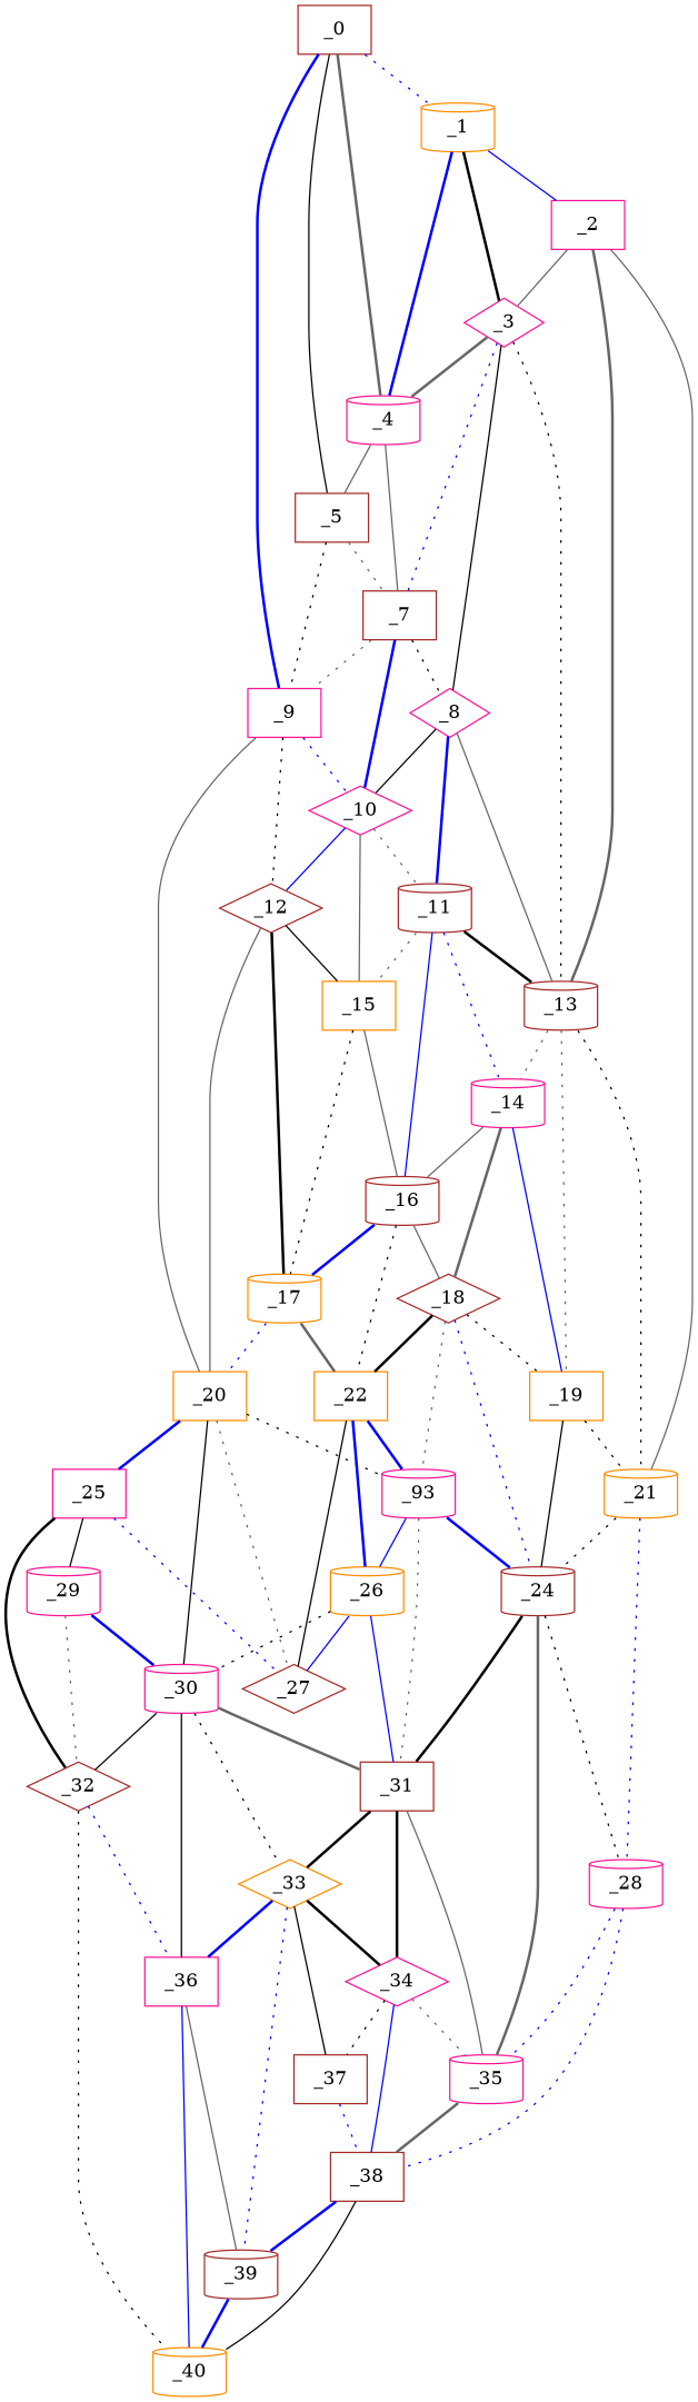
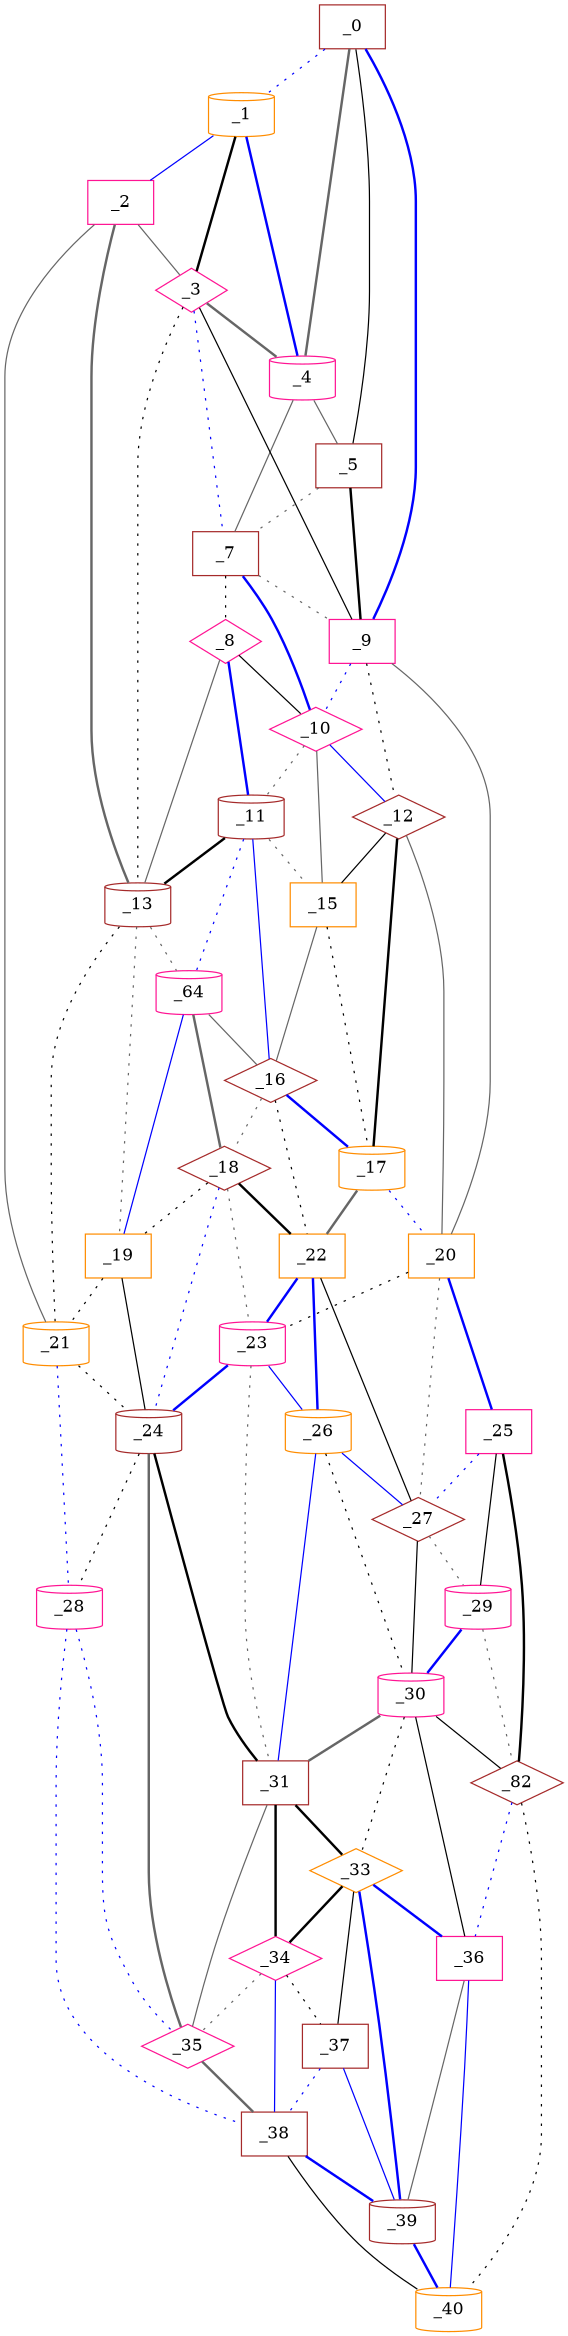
  graph {
    node [color=brown shape=cylinder x=49 y=29]
    edge [color=black style=dotted valence=2]
    _0 [shape=box x=4 y=39]
    _1 [color=darkorange x=6 y=51]
    _4 [color=deeppink x=20 y=48]
    _5 [shape=box x=23 y=38]
    _9 [color=deeppink shape=box x=43 y=27]
    _2 [color=deeppink shape=box x=14 y=92]
    _3 [color=deeppink shape=diamond x=15 y=73]
    _7 [shape=box x=30 y=50]
    _10 [color=deeppink shape=diamond]
    _12 [shape=diamond x=56 y=28]
    _20 [color=darkorange shape=box x=75]
    _13 [x=56 y=86]
    _21 [color=darkorange x=79 y=101]
    _8 [color=deeppink shape=diamond x=41 y=56]
    _11 [y=57]
    _15 [color=darkorange shape=box x=62 y=30]
    _17 [color=darkorange x=67]
    _25 [color=deeppink shape=box x=87 y=32]
    _27 [shape=diamond x=90 y=46]
-   _23 [color=deeppink x=84 y=75 label=_93]
-   _14 [color=deeppink x=61 y=82]
+   _23 [color=deeppink x=84 y=75]
+   _14 [color=deeppink x=61 y=82 label=_64]
    _19 [color=darkorange shape=box x=74 y=95]
    _24 [x=86 y=89]
    _28 [color=deeppink x=92 y=99]
-   _16 [x=62 y=59]
+   _16 [shape=diamond x=62 y=59]
    _18 [shape=diamond x=74 y=76]
    _31 [shape=box x=99 y=73]
-   _35 [color=deeppink x=110 y=82]
+   _35 [color=deeppink shape=diamond x=110 y=82]
    _38 [shape=box x=117 y=92]
    _22 [color=darkorange shape=box x=80 y=58]
    _26 [color=darkorange x=87 y=58]
    _29 [color=deeppink x=94 y=35]
-   _32 [shape=diamond x=101 y=36]
+   _32 [shape=diamond x=101 y=36 label=_82]
    _30 [color=deeppink x=99 y=48]
    _33 [color=darkorange shape=diamond x=109 y=51]
    _34 [color=deeppink shape=diamond x=110 y=74]
    _36 [color=deeppink shape=box x=111 y=44]
    _40 [color=darkorange x=123 y=44]
    _39 [x=120 y=54]
    _37 [shape=box x=117 y=58]
    _0 -- _1 [color=blue valence=1]
    _0 -- _4 [color=gray40 style=bold]
    _0 -- _5 [style=solid valence=1]
    _0 -- _9 [color=blue style=bold valence=1]
    _1 -- _4 [color=blue style=bold]
    _1 -- _2 [color=blue style=solid valence=1]
    _1 -- _3 [style=bold valence=1]
    _4 -- _5 [color=gray40 style=solid]
    _4 -- _7 [color=gray40 style=solid]
-   _5 -- _9
+   _5 -- _9 [style=bold]
    _5 -- _7 [color=gray40]
    _9 -- _10 [color=blue]
    _9 -- _12 [valence=1]
    _9 -- _20 [color=gray40 style=solid valence=1]
    _2 -- _3 [color=gray40 style=solid valence=1]
    _2 -- _13 [color=gray40 style=bold]
    _2 -- _21 [color=gray40 style=solid valence=1]
    _3 -- _4 [color=gray40 style=bold]
    _3 -- _7 [color=blue]
    _3 -- _13
-   _3 -- _8 [style=solid]
+   _3 -- _9 [style=solid]
    _7 -- _9 [color=gray40 valence=1]
    _7 -- _10 [color=blue style=bold]
    _7 -- _8 [valence=1]
    _10 -- _12 [color=blue style=solid valence=1]
    _10 -- _11 [color=gray40 valence=1]
    _10 -- _15 [color=gray40 style=solid]
    _12 -- _20 [color=gray40 style=solid]
    _12 -- _15 [style=solid]
    _12 -- _17 [style=bold valence=1]
    _20 -- _25 [color=blue style=bold valence=1]
    _20 -- _27 [color=gray40 valence=1]
    _20 -- _23
    _13 -- _21
    _13 -- _14 [color=gray40 valence=1]
    _13 -- _19 [color=gray40]
    _21 -- _24
    _21 -- _28 [color=blue valence=1]
    _8 -- _10 [style=solid]
    _8 -- _13 [color=gray40 style=solid valence=1]
    _8 -- _11 [color=blue style=bold valence=1]
    _11 -- _13 [style=bold valence=1]
    _11 -- _15 [color=gray40]
    _11 -- _14 [color=blue]
    _11 -- _16 [color=blue style=solid valence=1]
    _15 -- _17
    _15 -- _16 [color=gray40 style=solid valence=1]
    _17 -- _20 [color=blue]
    _17 -- _22 [color=gray40 style=bold]
    _25 -- _27 [color=blue]
    _25 -- _29 [style=solid]
    _25 -- _32 [style=bold valence=1]
-   _20 -- _30 [style=solid valence=1]
+   _27 -- _29 [color=gray40]
+   _27 -- _30 [style=solid valence=1]
    _23 -- _24 [color=blue style=bold]
    _23 -- _31 [color=gray40]
    _23 -- _26 [color=blue style=solid]
    _14 -- _19 [color=blue style=solid valence=1]
    _14 -- _16 [color=gray40 style=solid valence=1]
    _14 -- _18 [color=gray40 style=bold]
    _19 -- _21 [valence=1]
    _19 -- _24 [style=solid valence=1]
    _24 -- _28
    _24 -- _31 [style=bold]
    _24 -- _35 [color=gray40 style=bold]
    _28 -- _35 [color=blue valence=1]
    _28 -- _38 [color=blue valence=1]
    _16 -- _17 [color=blue style=bold]
-   _16 -- _18 [color=gray40 style=solid]
+   _16 -- _18 [color=gray40]
    _16 -- _22 [valence=1]
    _18 -- _23 [color=gray40]
    _18 -- _19
    _18 -- _24 [color=blue]
    _18 -- _22 [style=bold]
    _31 -- _35 [color=gray40 style=solid valence=1]
    _31 -- _33 [style=bold valence=1]
    _31 -- _34 [style=bold]
    _35 -- _38 [color=gray40 style=bold]
    _38 -- _40 [style=solid valence=1]
    _38 -- _39 [color=blue style=bold]
    _22 -- _27 [style=solid]
    _22 -- _23 [color=blue style=bold valence=1]
    _22 -- _26 [color=blue style=bold valence=1]
    _26 -- _27 [color=blue style=solid]
    _26 -- _31 [color=blue style=solid valence=1]
    _26 -- _30 [valence=1]
    _29 -- _32 [color=gray40]
    _29 -- _30 [color=blue style=bold]
    _32 -- _36 [color=blue valence=1]
    _32 -- _40 [valence=1]
    _30 -- _31 [color=gray40 style=bold]
    _30 -- _32 [style=solid valence=1]
    _30 -- _33
    _30 -- _36 [style=solid]
    _33 -- _34 [style=bold]
    _33 -- _36 [color=blue style=bold]
-   _33 -- _39 [color=blue valence=1]
+   _33 -- _39 [color=blue style=bold valence=1]
    _33 -- _37 [style=solid]
    _34 -- _35 [color=gray40 valence=1]
    _34 -- _38 [color=blue style=solid]
    _34 -- _37
    _36 -- _40 [color=blue style=solid]
    _36 -- _39 [color=gray40 style=solid]
    _39 -- _40 [color=blue style=bold]
    _37 -- _38 [color=blue]
+   _37 -- _39 [color=blue style=solid]
  }
